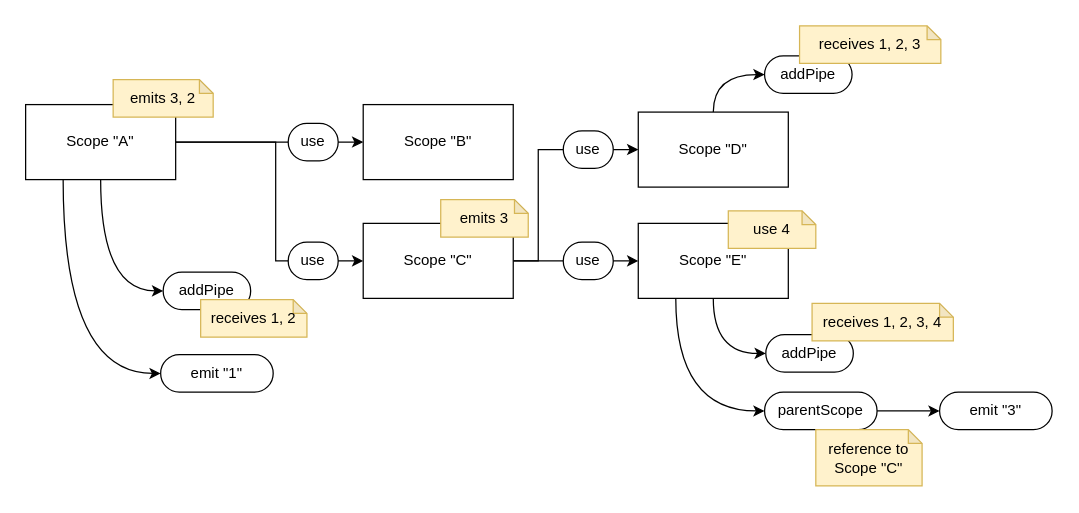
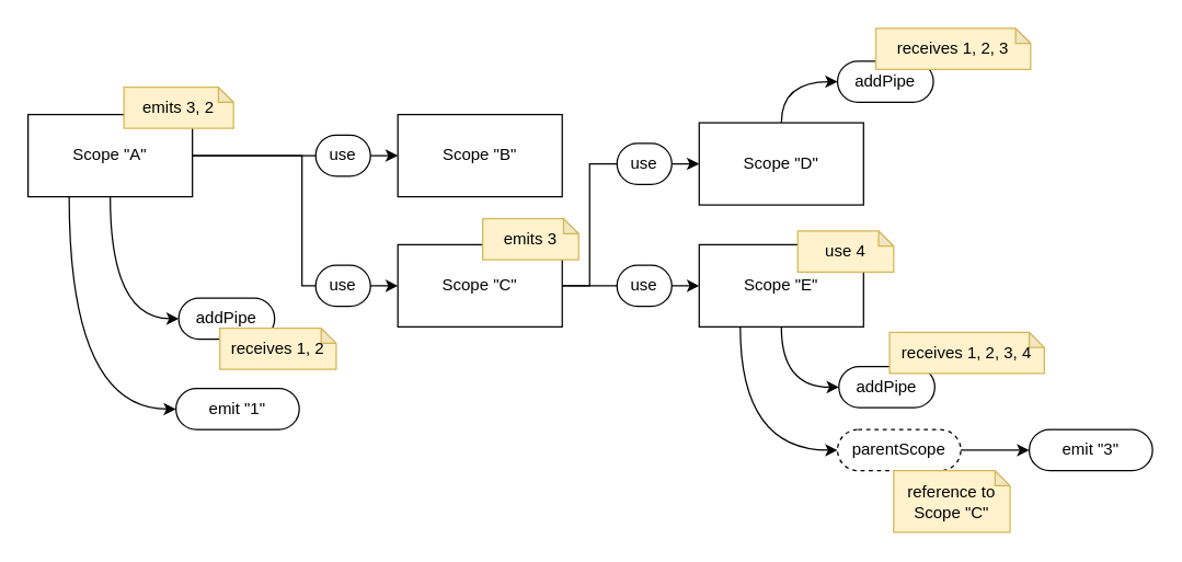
  <mxCell id="0" />
  <mxCell id="1" parent="0" />
  <mxCell id="2" value="" style="edgeStyle=orthogonalEdgeStyle;rounded=0;orthogonalLoop=1;jettySize=auto;html=1;exitX=1;exitY=0.5;exitDx=0;exitDy=0;entryX=0;entryY=0.5;entryDx=0;entryDy=0;" edge="1" parent="1" source="6" target="7"><mxGeometry x="0.394" relative="1" as="geometry"><mxPoint as="offset" /></mxGeometry></mxCell>
  <mxCell id="3" style="edgeStyle=orthogonalEdgeStyle;rounded=0;orthogonalLoop=1;jettySize=auto;html=1;exitX=1;exitY=0.5;exitDx=0;exitDy=0;entryX=0;entryY=0.5;entryDx=0;entryDy=0;" edge="1" parent="1" source="6" target="10"><mxGeometry relative="1" as="geometry"><Array as="points"><mxPoint x="220" y="113" /><mxPoint x="220" y="208" /></Array></mxGeometry></mxCell>
  <mxCell id="4" style="edgeStyle=orthogonalEdgeStyle;rounded=0;orthogonalLoop=1;jettySize=auto;html=1;exitX=0.5;exitY=1;exitDx=0;exitDy=0;entryX=0;entryY=0.5;entryDx=0;entryDy=0;curved=1;" edge="1" parent="1" source="6" target="16"><mxGeometry relative="1" as="geometry"><mxPoint x="100" y="158" as="sourcePoint" /></mxGeometry></mxCell>
  <mxCell id="5" style="edgeStyle=orthogonalEdgeStyle;rounded=0;orthogonalLoop=1;jettySize=auto;html=1;exitX=0.25;exitY=1;exitDx=0;exitDy=0;entryX=0;entryY=0.5;entryDx=0;entryDy=0;curved=1;" edge="1" parent="1" source="6" target="30"><mxGeometry relative="1" as="geometry" /></mxCell>
  <mxCell id="6" value="Scope &quot;A&quot;" style="rounded=0;whiteSpace=wrap;html=1;" parent="1" vertex="1"><mxGeometry x="20" y="83" width="120" height="60" as="geometry" /></mxCell>
  <mxCell id="7" value="Scope &quot;B&quot;" style="rounded=0;whiteSpace=wrap;html=1;" vertex="1" parent="1"><mxGeometry x="290" y="83" width="120" height="60" as="geometry" /></mxCell>
  <mxCell id="8" style="edgeStyle=orthogonalEdgeStyle;rounded=0;orthogonalLoop=1;jettySize=auto;html=1;exitX=1;exitY=0.5;exitDx=0;exitDy=0;entryX=0;entryY=0.5;entryDx=0;entryDy=0;" edge="1" parent="1" source="10" target="12"><mxGeometry relative="1" as="geometry"><Array as="points"><mxPoint x="430" y="208" /><mxPoint x="430" y="119" /></Array></mxGeometry></mxCell>
  <mxCell id="9" style="edgeStyle=orthogonalEdgeStyle;rounded=0;orthogonalLoop=1;jettySize=auto;html=1;exitX=1;exitY=0.5;exitDx=0;exitDy=0;entryX=0;entryY=0.5;entryDx=0;entryDy=0;" edge="1" parent="1" source="10" target="15"><mxGeometry relative="1" as="geometry"><mxPoint x="410" y="217" as="sourcePoint" /><Array as="points"><mxPoint x="420" y="208" /><mxPoint x="420" y="208" /></Array></mxGeometry></mxCell>
  <mxCell id="10" value="Scope &quot;C&quot;" style="rounded=0;whiteSpace=wrap;html=1;" vertex="1" parent="1"><mxGeometry x="290" y="178" width="120" height="60" as="geometry" /></mxCell>
  <mxCell id="11" style="edgeStyle=orthogonalEdgeStyle;rounded=0;orthogonalLoop=1;jettySize=auto;html=1;exitX=0.5;exitY=0;exitDx=0;exitDy=0;entryX=0;entryY=0.5;entryDx=0;entryDy=0;curved=1;" edge="1" parent="1" source="12" target="32"><mxGeometry relative="1" as="geometry" /></mxCell>
  <mxCell id="12" value="Scope &quot;D&quot;" style="rounded=0;whiteSpace=wrap;html=1;" vertex="1" parent="1"><mxGeometry x="510" y="89" width="120" height="60" as="geometry" /></mxCell>
  <mxCell id="13" style="edgeStyle=orthogonalEdgeStyle;rounded=0;orthogonalLoop=1;jettySize=auto;html=1;exitX=0.5;exitY=1;exitDx=0;exitDy=0;entryX=0;entryY=0.5;entryDx=0;entryDy=0;curved=1;" edge="1" parent="1" source="15" target="17"><mxGeometry relative="1" as="geometry" /></mxCell>
  <mxCell id="14" style="edgeStyle=orthogonalEdgeStyle;rounded=0;orthogonalLoop=1;jettySize=auto;html=1;exitX=0.25;exitY=1;exitDx=0;exitDy=0;entryX=0;entryY=0.5;entryDx=0;entryDy=0;curved=1;" edge="1" parent="1" source="15" target="23"><mxGeometry relative="1" as="geometry" /></mxCell>
  <mxCell id="15" value="Scope &quot;E&quot;" style="rounded=0;whiteSpace=wrap;html=1;" vertex="1" parent="1"><mxGeometry x="510" y="178" width="120" height="60" as="geometry" /></mxCell>
  <mxCell id="16" value="addPipe" style="rounded=1;whiteSpace=wrap;html=1;arcSize=50;" vertex="1" parent="1"><mxGeometry x="130" y="217" width="70" height="30" as="geometry" /></mxCell>
  <mxCell id="17" value="addPipe" style="rounded=1;whiteSpace=wrap;html=1;arcSize=50;" vertex="1" parent="1"><mxGeometry x="612" y="267" width="70" height="30" as="geometry" /></mxCell>
  <mxCell id="18" value="use" style="rounded=1;whiteSpace=wrap;html=1;arcSize=50;" vertex="1" parent="1"><mxGeometry x="230" y="98" width="40" height="30" as="geometry" /></mxCell>
  <mxCell id="19" value="use" style="rounded=1;whiteSpace=wrap;html=1;arcSize=50;" vertex="1" parent="1"><mxGeometry x="230" y="193" width="40" height="30" as="geometry" /></mxCell>
  <mxCell id="20" value="use" style="rounded=1;whiteSpace=wrap;html=1;arcSize=50;" vertex="1" parent="1"><mxGeometry x="450" y="104" width="40" height="30" as="geometry" /></mxCell>
  <mxCell id="21" value="use" style="rounded=1;whiteSpace=wrap;html=1;arcSize=50;" vertex="1" parent="1"><mxGeometry x="450" y="193" width="40" height="30" as="geometry" /></mxCell>
  <mxCell id="22" style="edgeStyle=orthogonalEdgeStyle;rounded=0;orthogonalLoop=1;jettySize=auto;html=1;exitX=1;exitY=0.5;exitDx=0;exitDy=0;entryX=0;entryY=0.5;entryDx=0;entryDy=0;curved=1;" edge="1" parent="1" source="23" target="29"><mxGeometry relative="1" as="geometry" /></mxCell>
- <mxCell id="23" value="parentScope" style="rounded=1;whiteSpace=wrap;html=1;arcSize=50;" vertex="1" parent="1"><mxGeometry x="611" y="313" width="90" height="30" as="geometry" /></mxCell>
+ <mxCell id="23" value="parentScope" style="rounded=1;whiteSpace=wrap;html=1;arcSize=50;dashed=1;" vertex="1" parent="1"><mxGeometry x="611" y="313" width="90" height="30" as="geometry" /></mxCell>
  <mxCell id="24" value="emits 3, 2" style="shape=note;whiteSpace=wrap;html=1;backgroundOutline=1;darkOpacity=0.05;size=11;fillColor=#fff2cc;strokeColor=#d6b656;" vertex="1" parent="1"><mxGeometry x="90" y="63" width="80" height="30" as="geometry" /></mxCell>
  <mxCell id="25" value="emits 3" style="shape=note;whiteSpace=wrap;html=1;backgroundOutline=1;darkOpacity=0.05;size=11;fillColor=#fff2cc;strokeColor=#d6b656;" vertex="1" parent="1"><mxGeometry x="352" y="159" width="70" height="30" as="geometry" /></mxCell>
  <mxCell id="26" value="receives 1, 2" style="shape=note;whiteSpace=wrap;html=1;backgroundOutline=1;darkOpacity=0.05;size=11;fillColor=#fff2cc;strokeColor=#d6b656;" vertex="1" parent="1"><mxGeometry x="160" y="239" width="85" height="30" as="geometry" /></mxCell>
  <mxCell id="27" value="receives 1, 2, 3, 4" style="shape=note;whiteSpace=wrap;html=1;backgroundOutline=1;darkOpacity=0.05;size=11;fillColor=#fff2cc;strokeColor=#d6b656;" vertex="1" parent="1"><mxGeometry x="649" y="242" width="113" height="30" as="geometry" /></mxCell>
  <mxCell id="28" value="reference to Scope &quot;C&quot;" style="shape=note;whiteSpace=wrap;html=1;backgroundOutline=1;darkOpacity=0.05;size=11;fillColor=#fff2cc;strokeColor=#d6b656;" vertex="1" parent="1"><mxGeometry x="652" y="343" width="85" height="45" as="geometry" /></mxCell>
  <mxCell id="29" value="emit &quot;3&quot;" style="rounded=1;whiteSpace=wrap;html=1;arcSize=50;" vertex="1" parent="1"><mxGeometry x="751" y="313" width="90" height="30" as="geometry" /></mxCell>
  <mxCell id="30" value="emit &quot;1&quot;" style="rounded=1;whiteSpace=wrap;html=1;arcSize=50;" vertex="1" parent="1"><mxGeometry x="128" y="283" width="90" height="30" as="geometry" /></mxCell>
  <mxCell id="31" value="use 4" style="shape=note;whiteSpace=wrap;html=1;backgroundOutline=1;darkOpacity=0.05;size=11;fillColor=#fff2cc;strokeColor=#d6b656;" vertex="1" parent="1"><mxGeometry x="582" y="168" width="70" height="30" as="geometry" /></mxCell>
  <mxCell id="32" value="addPipe" style="rounded=1;whiteSpace=wrap;html=1;arcSize=50;" vertex="1" parent="1"><mxGeometry x="611" y="44" width="70" height="30" as="geometry" /></mxCell>
  <mxCell id="33" value="receives 1, 2, 3" style="shape=note;whiteSpace=wrap;html=1;backgroundOutline=1;darkOpacity=0.05;size=11;fillColor=#fff2cc;strokeColor=#d6b656;" vertex="1" parent="1"><mxGeometry x="639" y="20" width="113" height="30" as="geometry" /></mxCell>
